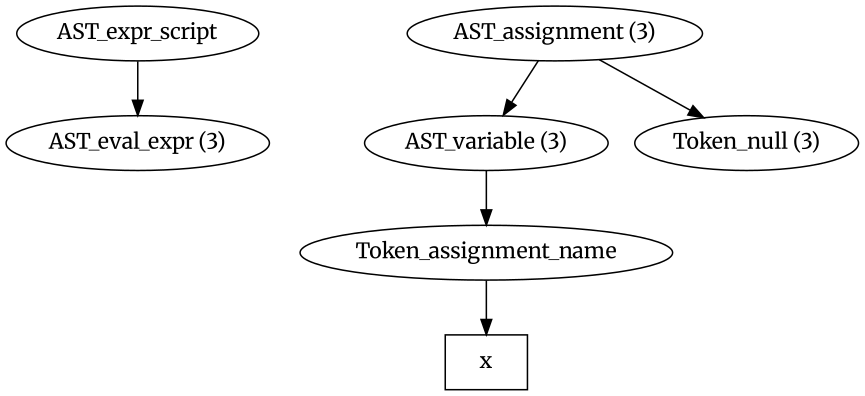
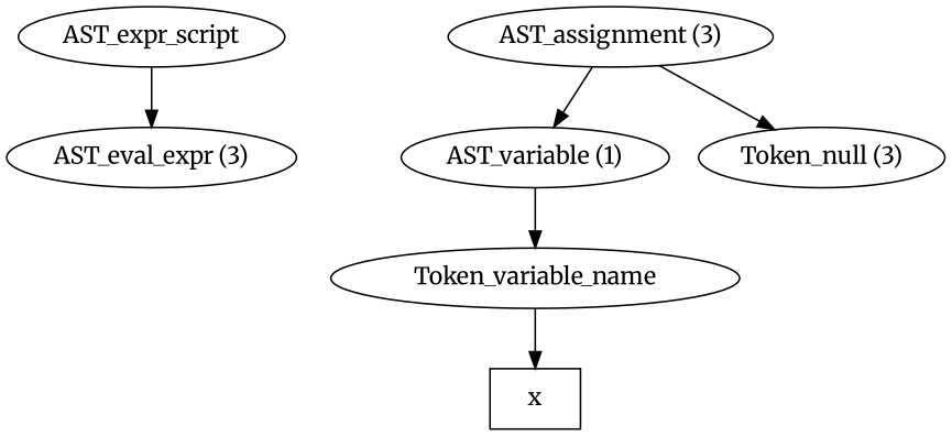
  digraph {
    fontname=Merriweather
    node [fontname=Merriweather]
    edge [fontname=Merriweather]
    n1 [label=AST_expr_script]
    n2 [label="AST_eval_expr (3)"]
    n3 [label="AST_assignment (3)"]
-   n4 [label="AST_variable (3)"]
+   n4 [label="AST_variable (1)"]
    n5 [label="Token_null (3)"]
-   n6 [label=Token_assignment_name]
+   n6 [label=Token_variable_name]
    n7 [label=x shape=box]
    n1 -> n2
    n3 -> n4
    n3 -> n5
    n4 -> n6
    n6 -> n7
  }
